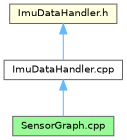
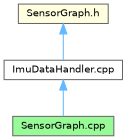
  digraph {
    node [color=grey40 fontname=Helvetica fontsize=10 shape=box style=filled]
    edge [color=steelblue1 dir=back fontname=Helvetica fontsize=10 labelfontname=Helvetica labelfontsize=10 style=solid]
-   n1 [color=gray40 fillcolor=lightyellow fontcolor=black height=0.2 label="ImuDataHandler.h" width=0.4]
+   n1 [color=gray40 fillcolor=lightyellow fontcolor=black height=0.2 label="SensorGraph.h" width=0.4]
    n2 [fillcolor=white height=0.2 label="ImuDataHandler.cpp" width=0.4]
    n3 [fillcolor=palegreen height=0.2 label="SensorGraph.cpp" width=0.4]
    n1 -> n2
    n2 -> n3
  }
